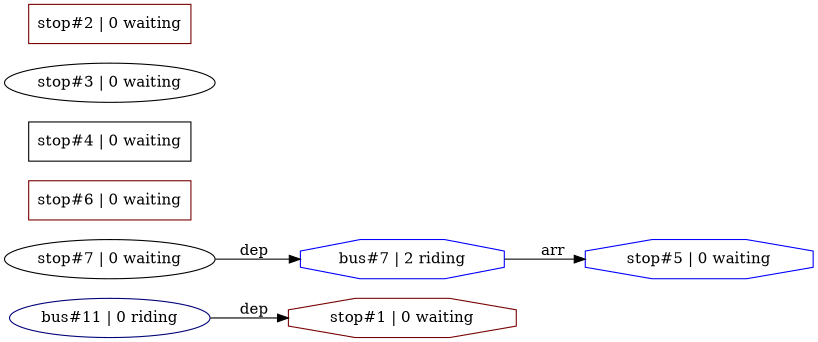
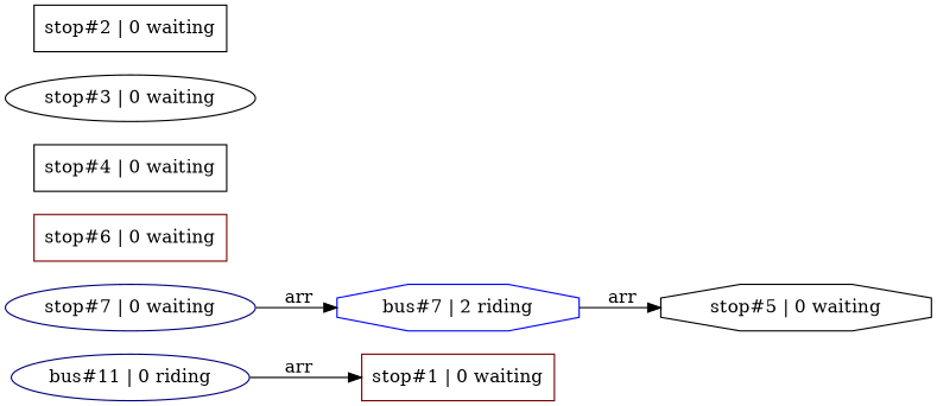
  digraph {
    fontname="DejaVu Serif"
    rankdir=LR
    node [color="#000000" fontname="DejaVu Serif" shape=ellipse]
    edge [fontname="DejaVu Serif"]
    n1 [color="#000077" label="bus#11 | 0 riding"]
-   n2 [color="#770000" label="stop#1 | 0 waiting" shape=octagon]
+   n2 [color="#770000" label="stop#1 | 0 waiting" shape=box]
    n3 [color="#0000FF" label="bus#7 | 2 riding" shape=octagon]
-   n4 [color="#0000FF" label="stop#5 | 0 waiting" shape=octagon]
-   n5 [label="stop#7 | 0 waiting"]
+   n4 [label="stop#5 | 0 waiting" shape=octagon]
+   n5 [color="#000077" label="stop#7 | 0 waiting"]
    n6 [color="#770000" label="stop#6 | 0 waiting" shape=box]
    n7 [label="stop#4 | 0 waiting" shape=box]
    n8 [label="stop#3 | 0 waiting"]
-   n9 [color="#770000" label="stop#2 | 0 waiting" shape=box]
-   n1 -> n2 [label=" dep"]
+   n9 [label="stop#2 | 0 waiting" shape=box]
+   n1 -> n2 [label=" arr"]
    n3 -> n4 [label=" arr"]
-   n5 -> n3 [label=" dep"]
+   n5 -> n3 [label=" arr"]
  }
